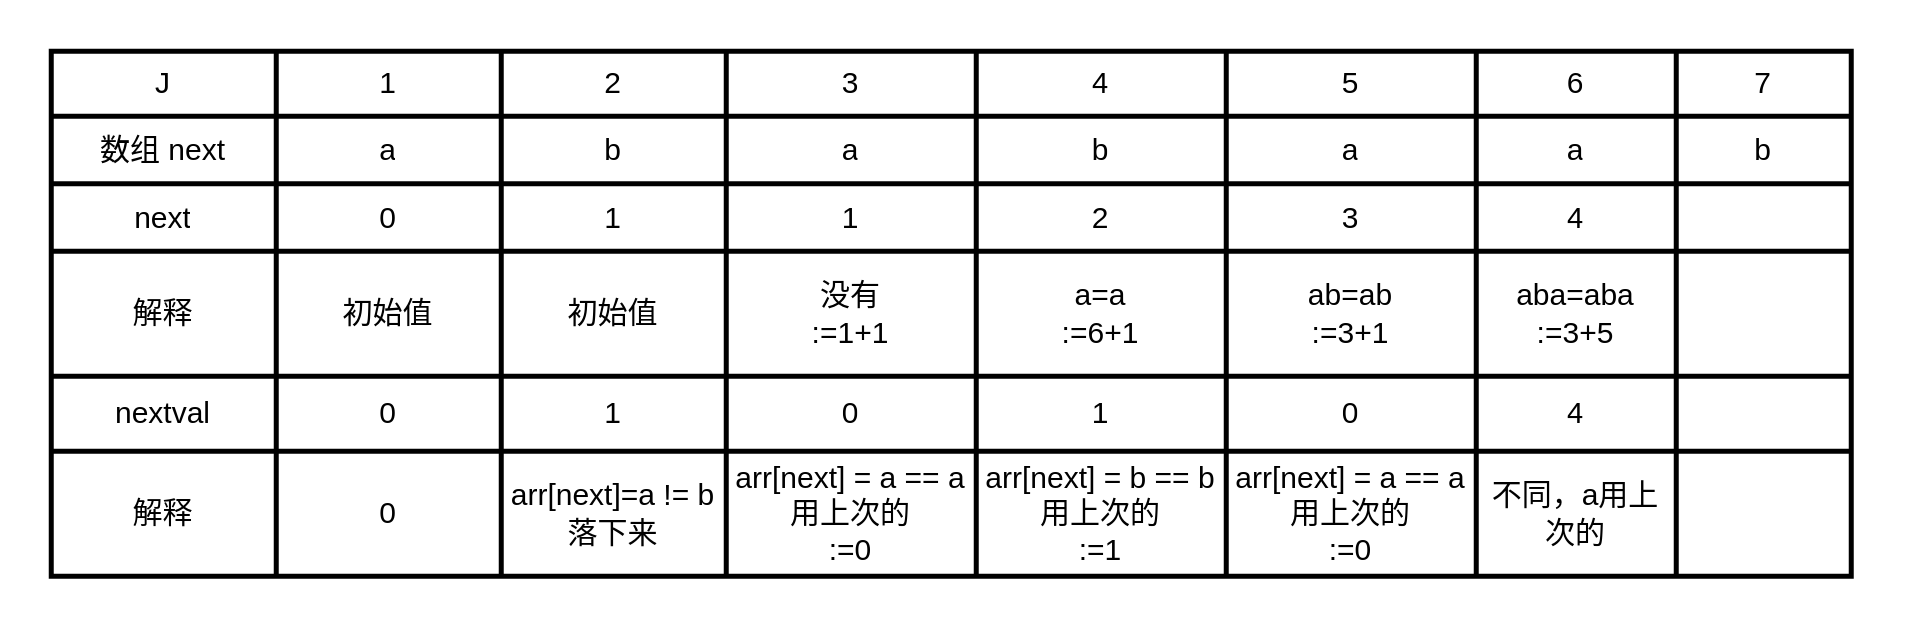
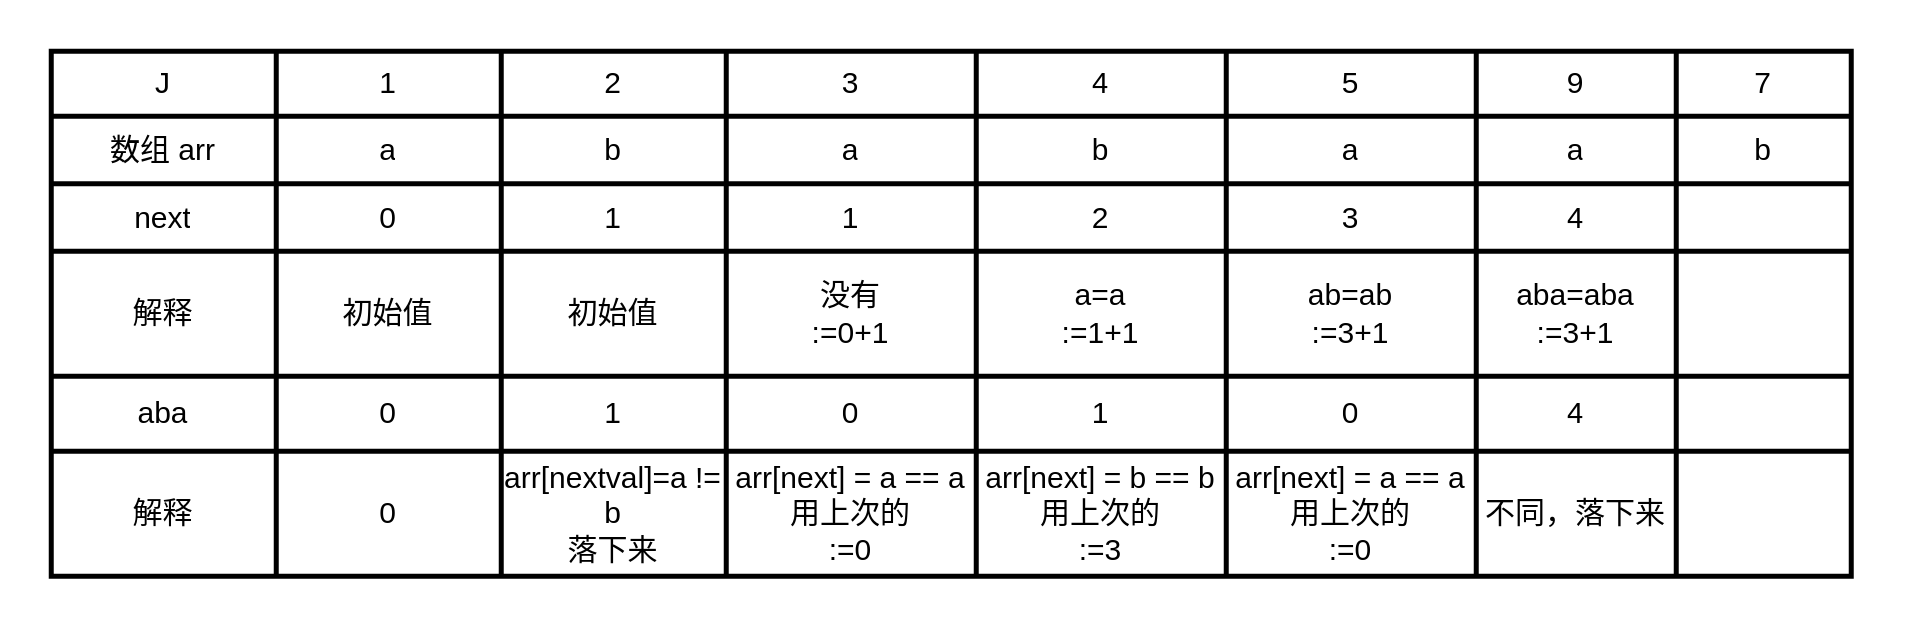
  <mxCell id="0" />
  <mxCell id="1" parent="0" />
  <mxCell id="2" value="" style="shape=table;html=1;whiteSpace=wrap;startSize=0;container=1;collapsible=0;childLayout=tableLayout;strokeWidth=2;" vertex="1" parent="1"><mxGeometry x="20" y="20" width="720" height="210" as="geometry" /></mxCell>
  <mxCell id="3" value="" style="shape=tableRow;horizontal=0;startSize=0;swimlaneHead=0;swimlaneBody=0;top=0;left=0;bottom=0;right=0;collapsible=0;dropTarget=0;fillColor=none;points=[[0,0.5],[1,0.5]];portConstraint=eastwest;" vertex="1" parent="2"><mxGeometry width="720" height="26" as="geometry" /></mxCell>
  <mxCell id="4" value="J" style="shape=partialRectangle;html=1;whiteSpace=wrap;connectable=0;fillColor=none;top=0;left=0;bottom=0;right=0;overflow=hidden;" vertex="1" parent="3"><mxGeometry width="90" height="26" as="geometry"><mxRectangle width="90" height="26" as="alternateBounds" /></mxGeometry></mxCell>
  <mxCell id="5" value="1" style="shape=partialRectangle;html=1;whiteSpace=wrap;connectable=0;fillColor=none;top=0;left=0;bottom=0;right=0;overflow=hidden;" vertex="1" parent="3"><mxGeometry x="90" width="90" height="26" as="geometry"><mxRectangle width="90" height="26" as="alternateBounds" /></mxGeometry></mxCell>
  <mxCell id="6" value="2" style="shape=partialRectangle;html=1;whiteSpace=wrap;connectable=0;fillColor=none;top=0;left=0;bottom=0;right=0;overflow=hidden;" vertex="1" parent="3"><mxGeometry x="180" width="90" height="26" as="geometry"><mxRectangle width="90" height="26" as="alternateBounds" /></mxGeometry></mxCell>
  <mxCell id="7" value="3" style="shape=partialRectangle;html=1;whiteSpace=wrap;connectable=0;fillColor=none;top=0;left=0;bottom=0;right=0;overflow=hidden;" vertex="1" parent="3"><mxGeometry x="270" width="100" height="26" as="geometry"><mxRectangle width="100" height="26" as="alternateBounds" /></mxGeometry></mxCell>
  <mxCell id="8" value="4" style="shape=partialRectangle;html=1;whiteSpace=wrap;connectable=0;fillColor=none;top=0;left=0;bottom=0;right=0;overflow=hidden;" vertex="1" parent="3"><mxGeometry x="370" width="100" height="26" as="geometry"><mxRectangle width="100" height="26" as="alternateBounds" /></mxGeometry></mxCell>
  <mxCell id="9" value="5" style="shape=partialRectangle;html=1;whiteSpace=wrap;connectable=0;fillColor=none;top=0;left=0;bottom=0;right=0;overflow=hidden;" vertex="1" parent="3"><mxGeometry x="470" width="100" height="26" as="geometry"><mxRectangle width="100" height="26" as="alternateBounds" /></mxGeometry></mxCell>
- <mxCell id="10" value="6" style="shape=partialRectangle;html=1;whiteSpace=wrap;connectable=0;fillColor=none;top=0;left=0;bottom=0;right=0;overflow=hidden;" vertex="1" parent="3"><mxGeometry x="570" width="80" height="26" as="geometry"><mxRectangle width="80" height="26" as="alternateBounds" /></mxGeometry></mxCell>
+ <mxCell id="10" value="9" style="shape=partialRectangle;html=1;whiteSpace=wrap;connectable=0;fillColor=none;top=0;left=0;bottom=0;right=0;overflow=hidden;" vertex="1" parent="3"><mxGeometry x="570" width="80" height="26" as="geometry"><mxRectangle width="80" height="26" as="alternateBounds" /></mxGeometry></mxCell>
  <mxCell id="11" value="7" style="shape=partialRectangle;html=1;whiteSpace=wrap;connectable=0;fillColor=none;top=0;left=0;bottom=0;right=0;overflow=hidden;" vertex="1" parent="3"><mxGeometry x="650" width="70" height="26" as="geometry"><mxRectangle width="70" height="26" as="alternateBounds" /></mxGeometry></mxCell>
  <mxCell id="12" value="" style="shape=tableRow;horizontal=0;startSize=0;swimlaneHead=0;swimlaneBody=0;top=0;left=0;bottom=0;right=0;collapsible=0;dropTarget=0;fillColor=none;points=[[0,0.5],[1,0.5]];portConstraint=eastwest;" vertex="1" parent="2"><mxGeometry y="26" width="720" height="27" as="geometry" /></mxCell>
- <mxCell id="13" value="数组 next" style="shape=partialRectangle;html=1;whiteSpace=wrap;connectable=0;fillColor=none;top=0;left=0;bottom=0;right=0;overflow=hidden;" vertex="1" parent="12"><mxGeometry width="90" height="27" as="geometry"><mxRectangle width="90" height="27" as="alternateBounds" /></mxGeometry></mxCell>
+ <mxCell id="13" value="数组 arr" style="shape=partialRectangle;html=1;whiteSpace=wrap;connectable=0;fillColor=none;top=0;left=0;bottom=0;right=0;overflow=hidden;" vertex="1" parent="12"><mxGeometry width="90" height="27" as="geometry"><mxRectangle width="90" height="27" as="alternateBounds" /></mxGeometry></mxCell>
  <mxCell id="14" value="a" style="shape=partialRectangle;html=1;whiteSpace=wrap;connectable=0;fillColor=none;top=0;left=0;bottom=0;right=0;overflow=hidden;strokeColor=default;strokeWidth=2;shadow=0;" vertex="1" parent="12"><mxGeometry x="90" width="90" height="27" as="geometry"><mxRectangle width="90" height="27" as="alternateBounds" /></mxGeometry></mxCell>
  <mxCell id="15" value="b" style="shape=partialRectangle;html=1;whiteSpace=wrap;connectable=0;fillColor=none;top=0;left=0;bottom=0;right=0;overflow=hidden;strokeColor=default;strokeWidth=2;shadow=0;" vertex="1" parent="12"><mxGeometry x="180" width="90" height="27" as="geometry"><mxRectangle width="90" height="27" as="alternateBounds" /></mxGeometry></mxCell>
  <mxCell id="16" value="a" style="shape=partialRectangle;html=1;whiteSpace=wrap;connectable=0;fillColor=none;top=0;left=0;bottom=0;right=0;overflow=hidden;strokeColor=default;strokeWidth=2;shadow=0;" vertex="1" parent="12"><mxGeometry x="270" width="100" height="27" as="geometry"><mxRectangle width="100" height="27" as="alternateBounds" /></mxGeometry></mxCell>
  <mxCell id="17" value="b" style="shape=partialRectangle;html=1;whiteSpace=wrap;connectable=0;fillColor=none;top=0;left=0;bottom=0;right=0;overflow=hidden;strokeColor=#d6b656;" vertex="1" parent="12"><mxGeometry x="370" width="100" height="27" as="geometry"><mxRectangle width="100" height="27" as="alternateBounds" /></mxGeometry></mxCell>
  <mxCell id="18" value="a" style="shape=partialRectangle;html=1;whiteSpace=wrap;connectable=0;fillColor=none;top=0;left=0;bottom=0;right=0;overflow=hidden;strokeColor=#d6b656;" vertex="1" parent="12"><mxGeometry x="470" width="100" height="27" as="geometry"><mxRectangle width="100" height="27" as="alternateBounds" /></mxGeometry></mxCell>
  <mxCell id="19" value="a" style="shape=partialRectangle;html=1;whiteSpace=wrap;connectable=0;fillColor=none;top=0;left=0;bottom=0;right=0;overflow=hidden;" vertex="1" parent="12"><mxGeometry x="570" width="80" height="27" as="geometry"><mxRectangle width="80" height="27" as="alternateBounds" /></mxGeometry></mxCell>
  <mxCell id="20" value="b" style="shape=partialRectangle;html=1;whiteSpace=wrap;connectable=0;fillColor=none;top=0;left=0;bottom=0;right=0;overflow=hidden;" vertex="1" parent="12"><mxGeometry x="650" width="70" height="27" as="geometry"><mxRectangle width="70" height="27" as="alternateBounds" /></mxGeometry></mxCell>
  <mxCell id="21" style="shape=tableRow;horizontal=0;startSize=0;swimlaneHead=0;swimlaneBody=0;top=0;left=0;bottom=0;right=0;collapsible=0;dropTarget=0;fillColor=none;points=[[0,0.5],[1,0.5]];portConstraint=eastwest;" vertex="1" parent="2"><mxGeometry y="53" width="720" height="27" as="geometry" /></mxCell>
  <mxCell id="22" value="next" style="shape=partialRectangle;html=1;whiteSpace=wrap;connectable=0;fillColor=none;top=0;left=0;bottom=0;right=0;overflow=hidden;" vertex="1" parent="21"><mxGeometry width="90" height="27" as="geometry"><mxRectangle width="90" height="27" as="alternateBounds" /></mxGeometry></mxCell>
  <mxCell id="23" value="0" style="shape=partialRectangle;html=1;whiteSpace=wrap;connectable=0;fillColor=none;top=0;left=0;bottom=0;right=0;overflow=hidden;" vertex="1" parent="21"><mxGeometry x="90" width="90" height="27" as="geometry"><mxRectangle width="90" height="27" as="alternateBounds" /></mxGeometry></mxCell>
  <mxCell id="24" value="1" style="shape=partialRectangle;html=1;whiteSpace=wrap;connectable=0;fillColor=none;top=0;left=0;bottom=0;right=0;overflow=hidden;" vertex="1" parent="21"><mxGeometry x="180" width="90" height="27" as="geometry"><mxRectangle width="90" height="27" as="alternateBounds" /></mxGeometry></mxCell>
  <mxCell id="25" value="1" style="shape=partialRectangle;html=1;whiteSpace=wrap;connectable=0;fillColor=none;top=0;left=0;bottom=0;right=0;overflow=hidden;" vertex="1" parent="21"><mxGeometry x="270" width="100" height="27" as="geometry"><mxRectangle width="100" height="27" as="alternateBounds" /></mxGeometry></mxCell>
  <mxCell id="26" value="2" style="shape=partialRectangle;html=1;whiteSpace=wrap;connectable=0;fillColor=none;top=0;left=0;bottom=0;right=0;overflow=hidden;" vertex="1" parent="21"><mxGeometry x="370" width="100" height="27" as="geometry"><mxRectangle width="100" height="27" as="alternateBounds" /></mxGeometry></mxCell>
  <mxCell id="27" value="3" style="shape=partialRectangle;html=1;whiteSpace=wrap;connectable=0;fillColor=none;top=0;left=0;bottom=0;right=0;overflow=hidden;" vertex="1" parent="21"><mxGeometry x="470" width="100" height="27" as="geometry"><mxRectangle width="100" height="27" as="alternateBounds" /></mxGeometry></mxCell>
  <mxCell id="28" value="4" style="shape=partialRectangle;html=1;whiteSpace=wrap;connectable=0;fillColor=none;top=0;left=0;bottom=0;right=0;overflow=hidden;" vertex="1" parent="21"><mxGeometry x="570" width="80" height="27" as="geometry"><mxRectangle width="80" height="27" as="alternateBounds" /></mxGeometry></mxCell>
  <mxCell id="29" style="shape=partialRectangle;html=1;whiteSpace=wrap;connectable=0;fillColor=none;top=0;left=0;bottom=0;right=0;overflow=hidden;" vertex="1" parent="21"><mxGeometry x="650" width="70" height="27" as="geometry"><mxRectangle width="70" height="27" as="alternateBounds" /></mxGeometry></mxCell>
  <mxCell id="30" style="shape=tableRow;horizontal=0;startSize=0;swimlaneHead=0;swimlaneBody=0;top=0;left=0;bottom=0;right=0;collapsible=0;dropTarget=0;fillColor=none;points=[[0,0.5],[1,0.5]];portConstraint=eastwest;" vertex="1" parent="2"><mxGeometry y="80" width="720" height="50" as="geometry" /></mxCell>
  <mxCell id="31" value="解释" style="shape=partialRectangle;html=1;whiteSpace=wrap;connectable=0;fillColor=none;top=0;left=0;bottom=0;right=0;overflow=hidden;" vertex="1" parent="30"><mxGeometry width="90" height="50" as="geometry"><mxRectangle width="90" height="50" as="alternateBounds" /></mxGeometry></mxCell>
  <mxCell id="32" value="初始值" style="shape=partialRectangle;html=1;whiteSpace=wrap;connectable=0;fillColor=none;top=0;left=0;bottom=0;right=0;overflow=hidden;" vertex="1" parent="30"><mxGeometry x="90" width="90" height="50" as="geometry"><mxRectangle width="90" height="50" as="alternateBounds" /></mxGeometry></mxCell>
  <mxCell id="33" value="初始值" style="shape=partialRectangle;html=1;whiteSpace=wrap;connectable=0;fillColor=none;top=0;left=0;bottom=0;right=0;overflow=hidden;" vertex="1" parent="30"><mxGeometry x="180" width="90" height="50" as="geometry"><mxRectangle width="90" height="50" as="alternateBounds" /></mxGeometry></mxCell>
- <mxCell id="34" value="没有&lt;br&gt;:=1+1" style="shape=partialRectangle;html=1;whiteSpace=wrap;connectable=0;fillColor=none;top=0;left=0;bottom=0;right=0;overflow=hidden;" vertex="1" parent="30"><mxGeometry x="270" width="100" height="50" as="geometry"><mxRectangle width="100" height="50" as="alternateBounds" /></mxGeometry></mxCell>
- <mxCell id="35" value="a=a&lt;br&gt;:=6+1" style="shape=partialRectangle;html=1;whiteSpace=wrap;connectable=0;fillColor=none;top=0;left=0;bottom=0;right=0;overflow=hidden;" vertex="1" parent="30"><mxGeometry x="370" width="100" height="50" as="geometry"><mxRectangle width="100" height="50" as="alternateBounds" /></mxGeometry></mxCell>
+ <mxCell id="34" value="没有&lt;br&gt;:=0+1" style="shape=partialRectangle;html=1;whiteSpace=wrap;connectable=0;fillColor=none;top=0;left=0;bottom=0;right=0;overflow=hidden;" vertex="1" parent="30"><mxGeometry x="270" width="100" height="50" as="geometry"><mxRectangle width="100" height="50" as="alternateBounds" /></mxGeometry></mxCell>
+ <mxCell id="35" value="a=a&lt;br&gt;:=1+1" style="shape=partialRectangle;html=1;whiteSpace=wrap;connectable=0;fillColor=none;top=0;left=0;bottom=0;right=0;overflow=hidden;" vertex="1" parent="30"><mxGeometry x="370" width="100" height="50" as="geometry"><mxRectangle width="100" height="50" as="alternateBounds" /></mxGeometry></mxCell>
  <mxCell id="36" value="ab=ab&lt;br&gt;:=3+1" style="shape=partialRectangle;html=1;whiteSpace=wrap;connectable=0;fillColor=none;top=0;left=0;bottom=0;right=0;overflow=hidden;" vertex="1" parent="30"><mxGeometry x="470" width="100" height="50" as="geometry"><mxRectangle width="100" height="50" as="alternateBounds" /></mxGeometry></mxCell>
- <mxCell id="37" value="aba=aba&lt;br&gt;:=3+5" style="shape=partialRectangle;html=1;whiteSpace=wrap;connectable=0;fillColor=none;top=0;left=0;bottom=0;right=0;overflow=hidden;" vertex="1" parent="30"><mxGeometry x="570" width="80" height="50" as="geometry"><mxRectangle width="80" height="50" as="alternateBounds" /></mxGeometry></mxCell>
+ <mxCell id="37" value="aba=aba&lt;br&gt;:=3+1" style="shape=partialRectangle;html=1;whiteSpace=wrap;connectable=0;fillColor=none;top=0;left=0;bottom=0;right=0;overflow=hidden;" vertex="1" parent="30"><mxGeometry x="570" width="80" height="50" as="geometry"><mxRectangle width="80" height="50" as="alternateBounds" /></mxGeometry></mxCell>
  <mxCell id="38" style="shape=partialRectangle;html=1;whiteSpace=wrap;connectable=0;fillColor=none;top=0;left=0;bottom=0;right=0;overflow=hidden;" vertex="1" parent="30"><mxGeometry x="650" width="70" height="50" as="geometry"><mxRectangle width="70" height="50" as="alternateBounds" /></mxGeometry></mxCell>
  <mxCell id="39" style="shape=tableRow;horizontal=0;startSize=0;swimlaneHead=0;swimlaneBody=0;top=0;left=0;bottom=0;right=0;collapsible=0;dropTarget=0;fillColor=none;points=[[0,0.5],[1,0.5]];portConstraint=eastwest;" vertex="1" parent="2"><mxGeometry y="130" width="720" height="30" as="geometry" /></mxCell>
- <mxCell id="40" value="nextval" style="shape=partialRectangle;html=1;whiteSpace=wrap;connectable=0;fillColor=none;top=0;left=0;bottom=0;right=0;overflow=hidden;" vertex="1" parent="39"><mxGeometry width="90" height="30" as="geometry"><mxRectangle width="90" height="30" as="alternateBounds" /></mxGeometry></mxCell>
+ <mxCell id="40" value="aba" style="shape=partialRectangle;html=1;whiteSpace=wrap;connectable=0;fillColor=none;top=0;left=0;bottom=0;right=0;overflow=hidden;" vertex="1" parent="39"><mxGeometry width="90" height="30" as="geometry"><mxRectangle width="90" height="30" as="alternateBounds" /></mxGeometry></mxCell>
  <mxCell id="41" value="0" style="shape=partialRectangle;html=1;whiteSpace=wrap;connectable=0;fillColor=none;top=0;left=0;bottom=0;right=0;overflow=hidden;" vertex="1" parent="39"><mxGeometry x="90" width="90" height="30" as="geometry"><mxRectangle width="90" height="30" as="alternateBounds" /></mxGeometry></mxCell>
  <mxCell id="42" value="1" style="shape=partialRectangle;html=1;whiteSpace=wrap;connectable=0;fillColor=none;top=0;left=0;bottom=0;right=0;overflow=hidden;" vertex="1" parent="39"><mxGeometry x="180" width="90" height="30" as="geometry"><mxRectangle width="90" height="30" as="alternateBounds" /></mxGeometry></mxCell>
  <mxCell id="43" value="0" style="shape=partialRectangle;html=1;whiteSpace=wrap;connectable=0;fillColor=none;top=0;left=0;bottom=0;right=0;overflow=hidden;" vertex="1" parent="39"><mxGeometry x="270" width="100" height="30" as="geometry"><mxRectangle width="100" height="30" as="alternateBounds" /></mxGeometry></mxCell>
  <mxCell id="44" value="1" style="shape=partialRectangle;html=1;whiteSpace=wrap;connectable=0;fillColor=none;top=0;left=0;bottom=0;right=0;overflow=hidden;" vertex="1" parent="39"><mxGeometry x="370" width="100" height="30" as="geometry"><mxRectangle width="100" height="30" as="alternateBounds" /></mxGeometry></mxCell>
  <mxCell id="45" value="0" style="shape=partialRectangle;html=1;whiteSpace=wrap;connectable=0;fillColor=none;top=0;left=0;bottom=0;right=0;overflow=hidden;" vertex="1" parent="39"><mxGeometry x="470" width="100" height="30" as="geometry"><mxRectangle width="100" height="30" as="alternateBounds" /></mxGeometry></mxCell>
  <mxCell id="46" value="4" style="shape=partialRectangle;html=1;whiteSpace=wrap;connectable=0;fillColor=none;top=0;left=0;bottom=0;right=0;overflow=hidden;" vertex="1" parent="39"><mxGeometry x="570" width="80" height="30" as="geometry"><mxRectangle width="80" height="30" as="alternateBounds" /></mxGeometry></mxCell>
  <mxCell id="47" style="shape=partialRectangle;html=1;whiteSpace=wrap;connectable=0;fillColor=none;top=0;left=0;bottom=0;right=0;overflow=hidden;" vertex="1" parent="39"><mxGeometry x="650" width="70" height="30" as="geometry"><mxRectangle width="70" height="30" as="alternateBounds" /></mxGeometry></mxCell>
  <mxCell id="48" style="shape=tableRow;horizontal=0;startSize=0;swimlaneHead=0;swimlaneBody=0;top=0;left=0;bottom=0;right=0;collapsible=0;dropTarget=0;fillColor=none;points=[[0,0.5],[1,0.5]];portConstraint=eastwest;" vertex="1" parent="2"><mxGeometry y="160" width="720" height="50" as="geometry" /></mxCell>
  <mxCell id="49" value="解释" style="shape=partialRectangle;html=1;whiteSpace=wrap;connectable=0;fillColor=none;top=0;left=0;bottom=0;right=0;overflow=hidden;" vertex="1" parent="48"><mxGeometry width="90" height="50" as="geometry"><mxRectangle width="90" height="50" as="alternateBounds" /></mxGeometry></mxCell>
  <mxCell id="50" value="0" style="shape=partialRectangle;html=1;whiteSpace=wrap;connectable=0;fillColor=none;top=0;left=0;bottom=0;right=0;overflow=hidden;" vertex="1" parent="48"><mxGeometry x="90" width="90" height="50" as="geometry"><mxRectangle width="90" height="50" as="alternateBounds" /></mxGeometry></mxCell>
- <mxCell id="51" value="arr[next]=a != b&lt;br&gt;落下来" style="shape=partialRectangle;html=1;whiteSpace=wrap;connectable=0;fillColor=none;top=0;left=0;bottom=0;right=0;overflow=hidden;" vertex="1" parent="48"><mxGeometry x="180" width="90" height="50" as="geometry"><mxRectangle width="90" height="50" as="alternateBounds" /></mxGeometry></mxCell>
+ <mxCell id="51" value="arr[nextval]=a != b&lt;br&gt;落下来" style="shape=partialRectangle;html=1;whiteSpace=wrap;connectable=0;fillColor=none;top=0;left=0;bottom=0;right=0;overflow=hidden;" vertex="1" parent="48"><mxGeometry x="180" width="90" height="50" as="geometry"><mxRectangle width="90" height="50" as="alternateBounds" /></mxGeometry></mxCell>
  <mxCell id="52" value="arr[next] = a == a用上次的&lt;br&gt;:=0" style="shape=partialRectangle;html=1;whiteSpace=wrap;connectable=0;fillColor=none;top=0;left=0;bottom=0;right=0;overflow=hidden;" vertex="1" parent="48"><mxGeometry x="270" width="100" height="50" as="geometry"><mxRectangle width="100" height="50" as="alternateBounds" /></mxGeometry></mxCell>
- <mxCell id="53" value="arr[next] = b == b用上次的&lt;br style=&quot;border-color: var(--border-color);&quot;&gt;:=1" style="shape=partialRectangle;html=1;whiteSpace=wrap;connectable=0;fillColor=none;top=0;left=0;bottom=0;right=0;overflow=hidden;" vertex="1" parent="48"><mxGeometry x="370" width="100" height="50" as="geometry"><mxRectangle width="100" height="50" as="alternateBounds" /></mxGeometry></mxCell>
+ <mxCell id="53" value="arr[next] = b == b用上次的&lt;br style=&quot;border-color: var(--border-color);&quot;&gt;:=3" style="shape=partialRectangle;html=1;whiteSpace=wrap;connectable=0;fillColor=none;top=0;left=0;bottom=0;right=0;overflow=hidden;" vertex="1" parent="48"><mxGeometry x="370" width="100" height="50" as="geometry"><mxRectangle width="100" height="50" as="alternateBounds" /></mxGeometry></mxCell>
  <mxCell id="54" value="arr[next] = a == a用上次的&lt;br style=&quot;border-color: var(--border-color);&quot;&gt;:=0" style="shape=partialRectangle;html=1;whiteSpace=wrap;connectable=0;fillColor=none;top=0;left=0;bottom=0;right=0;overflow=hidden;" vertex="1" parent="48"><mxGeometry x="470" width="100" height="50" as="geometry"><mxRectangle width="100" height="50" as="alternateBounds" /></mxGeometry></mxCell>
- <mxCell id="55" value="不同，a用上次的" style="shape=partialRectangle;html=1;whiteSpace=wrap;connectable=0;fillColor=none;top=0;left=0;bottom=0;right=0;overflow=hidden;" vertex="1" parent="48"><mxGeometry x="570" width="80" height="50" as="geometry"><mxRectangle width="80" height="50" as="alternateBounds" /></mxGeometry></mxCell>
+ <mxCell id="55" value="不同，落下来" style="shape=partialRectangle;html=1;whiteSpace=wrap;connectable=0;fillColor=none;top=0;left=0;bottom=0;right=0;overflow=hidden;" vertex="1" parent="48"><mxGeometry x="570" width="80" height="50" as="geometry"><mxRectangle width="80" height="50" as="alternateBounds" /></mxGeometry></mxCell>
  <mxCell id="56" style="shape=partialRectangle;html=1;whiteSpace=wrap;connectable=0;fillColor=none;top=0;left=0;bottom=0;right=0;overflow=hidden;" vertex="1" parent="48"><mxGeometry x="650" width="70" height="50" as="geometry"><mxRectangle width="70" height="50" as="alternateBounds" /></mxGeometry></mxCell>
